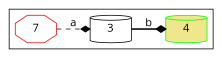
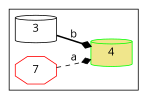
  digraph {
    fontname="Open Sans"
    rankdir=LR
    node [fillcolor=white fontname="Open Sans" shape=cylinder style=filled]
    edge [arrowhead=diamond fontname="Open Sans"]
    n1 [label=3]
    n2 [color=green fillcolor=khaki label=4]
    n3 [color=red label=7 shape=octagon]
    subgraph cluster_1 {
      n1
      n2
      n3
    }
    n1 -> n2 [label=b style=bold]
-   n3 -> n1 [label=a style=dashed]
+   n3 -> n2 [label=a style=dashed]
  }
